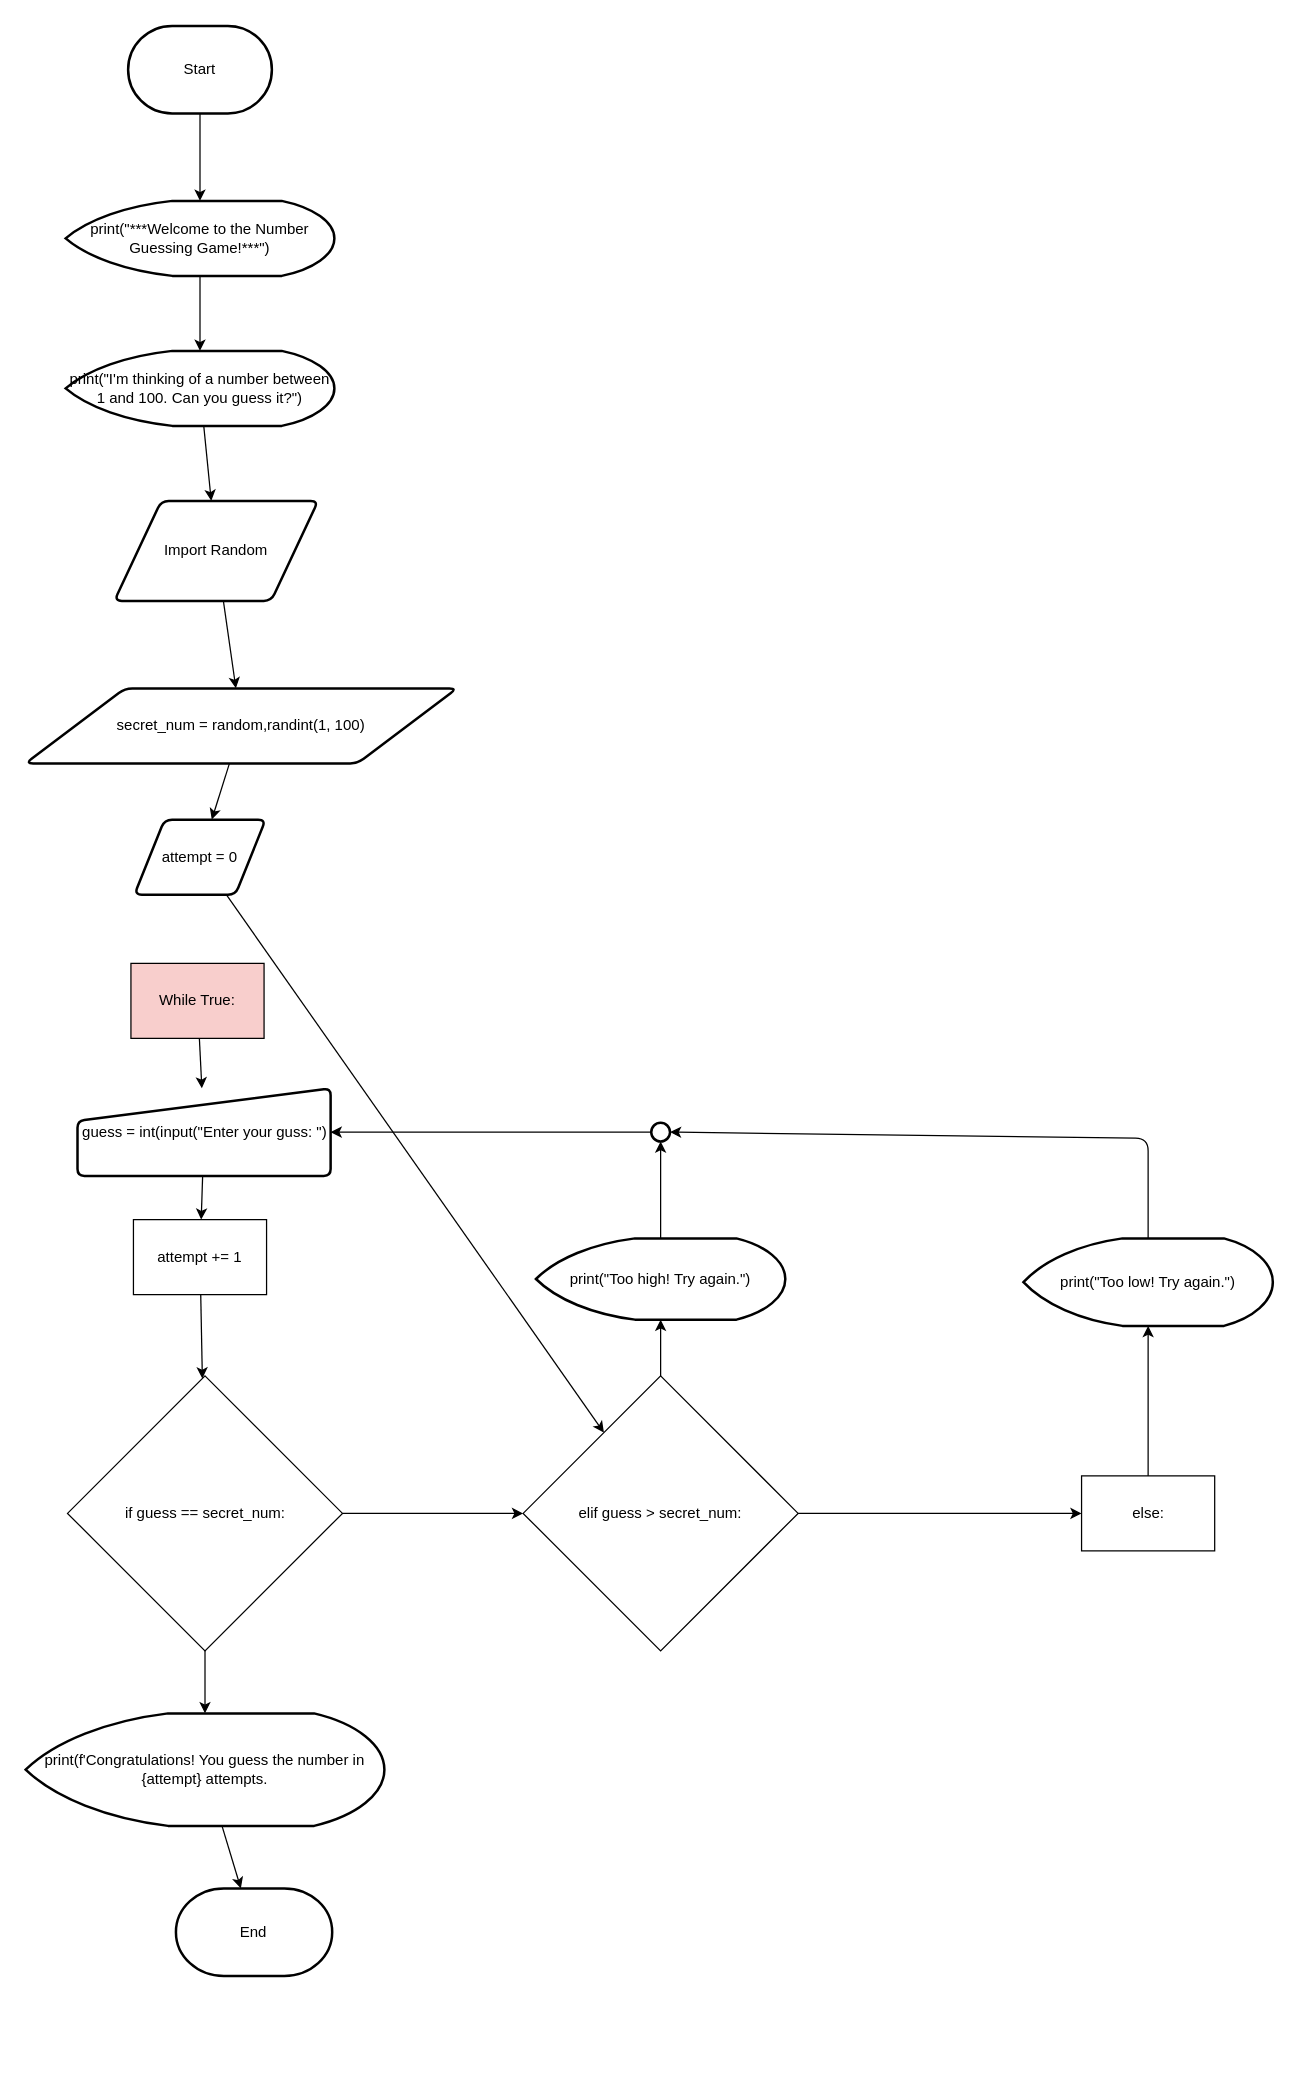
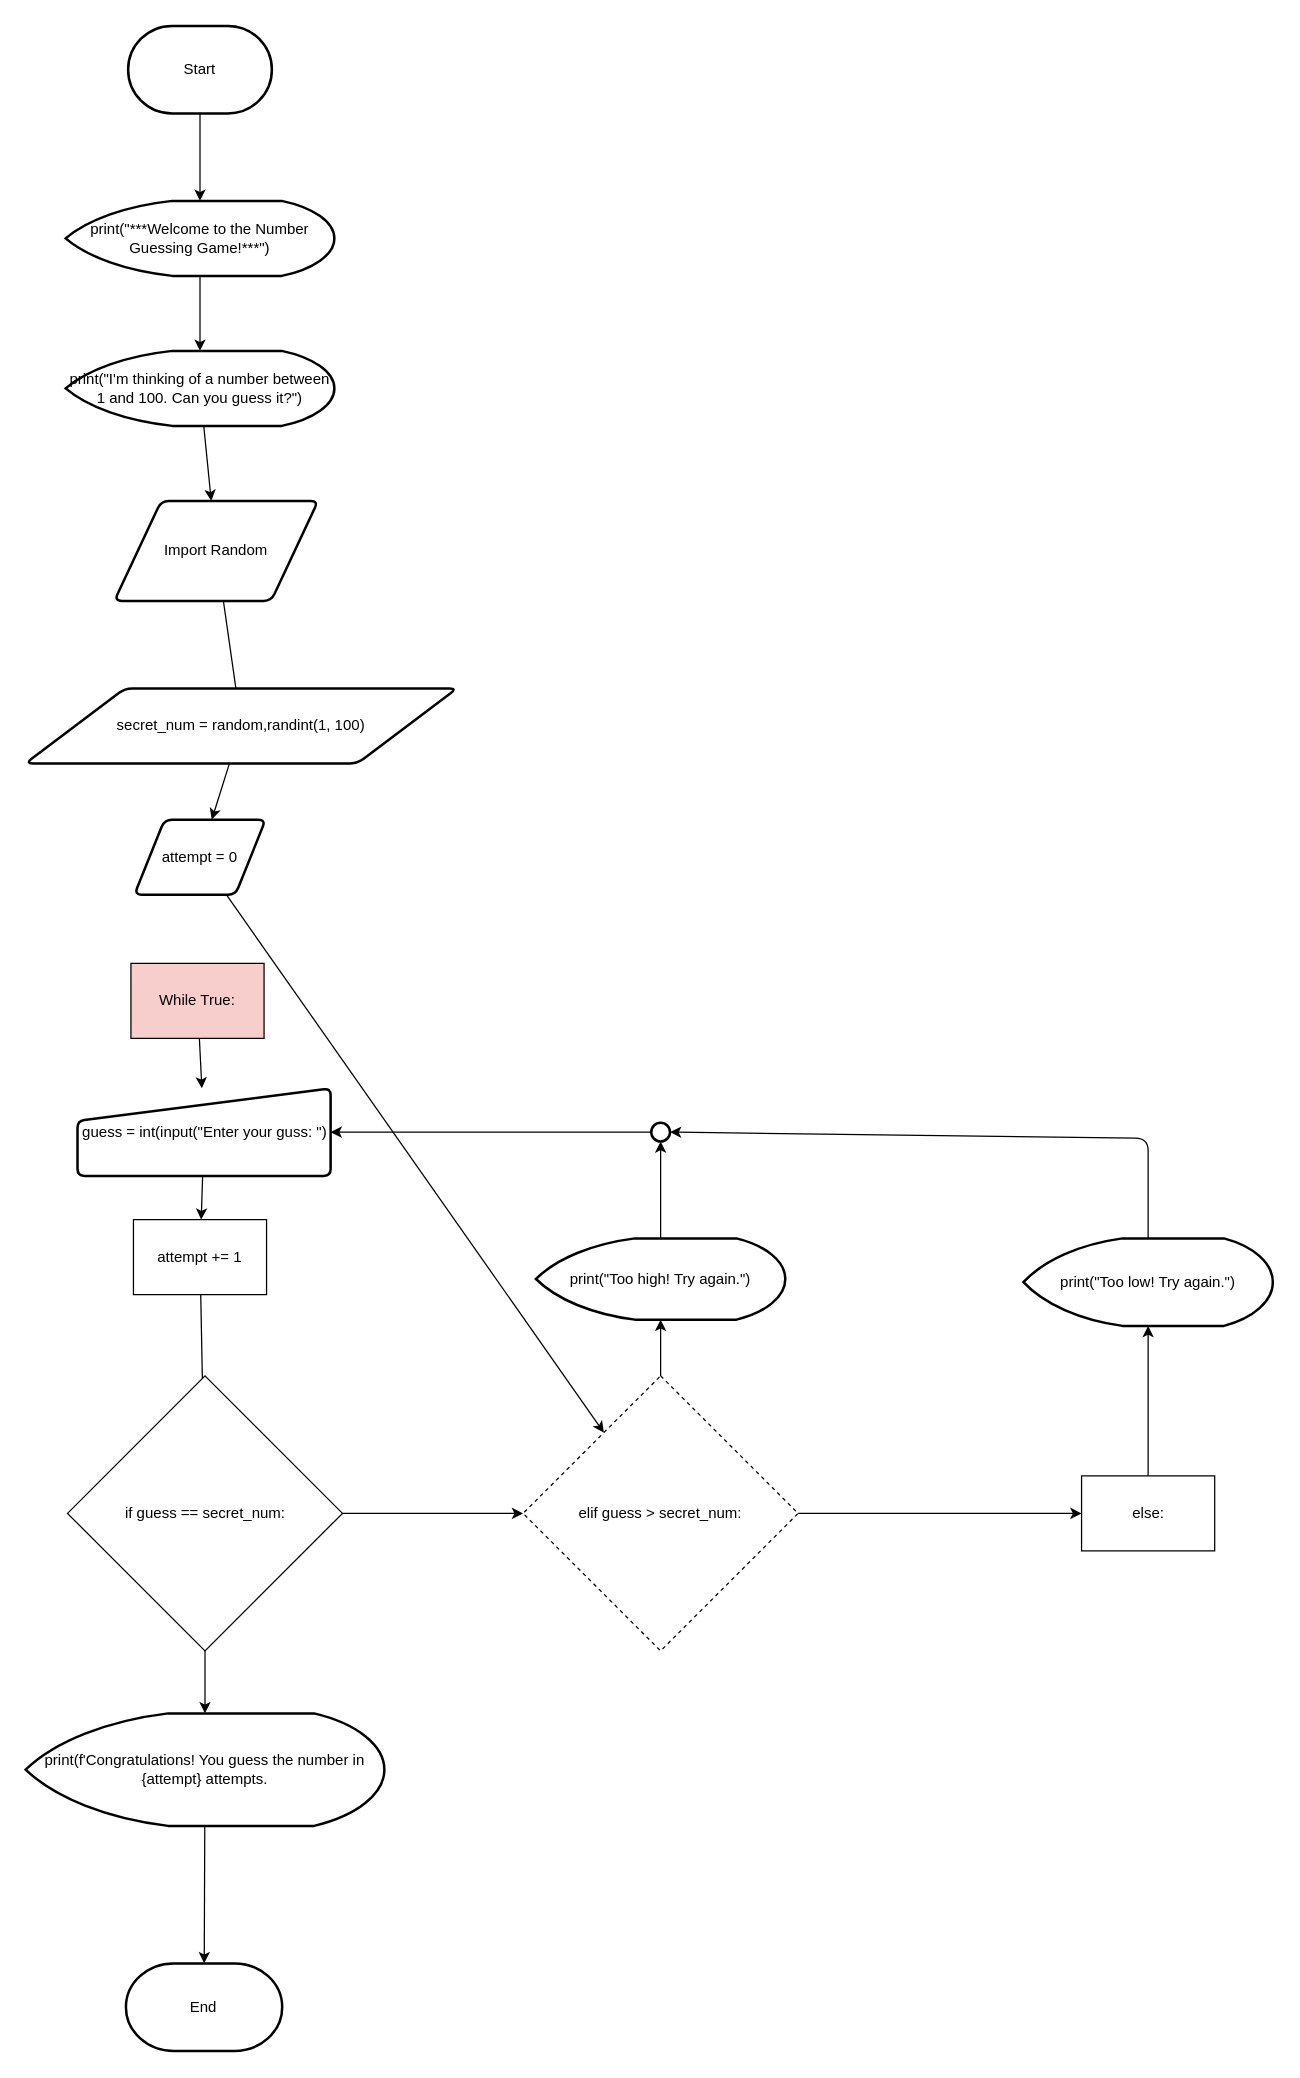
  <mxCell id="0" />
  <mxCell id="1" parent="0" />
  <mxCell id="2" value="" style="edgeStyle=none;html=1;" edge="1" parent="1" source="3" target="6"><mxGeometry relative="1" as="geometry" /></mxCell>
  <mxCell id="3" value="Start" style="strokeWidth=2;html=1;shape=mxgraph.flowchart.terminator;whiteSpace=wrap;" vertex="1" parent="1"><mxGeometry x="102" y="20" width="115" height="70" as="geometry" /></mxCell>
- <mxCell id="4" value="End" style="strokeWidth=2;html=1;shape=mxgraph.flowchart.terminator;whiteSpace=wrap;" vertex="1" parent="1"><mxGeometry x="140.25" y="1510" width="125" height="70" as="geometry" /></mxCell>
+ <mxCell id="4" value="End" style="strokeWidth=2;html=1;shape=mxgraph.flowchart.terminator;whiteSpace=wrap;" vertex="1" parent="1"><mxGeometry x="100.25" y="1570" width="125" height="70" as="geometry" /></mxCell>
  <mxCell id="5" value="" style="edgeStyle=none;html=1;" edge="1" parent="1" source="6" target="12"><mxGeometry relative="1" as="geometry" /></mxCell>
  <mxCell id="6" value="print(&quot;***Welcome to the Number Guessing Game!***&quot;)" style="strokeWidth=2;html=1;shape=mxgraph.flowchart.display;whiteSpace=wrap;" vertex="1" parent="1"><mxGeometry x="52" y="160" width="215" height="60" as="geometry" /></mxCell>
- <mxCell id="7" value="" style="edgeStyle=none;html=1;" edge="1" parent="1" source="8" target="10"><mxGeometry relative="1" as="geometry" /></mxCell>
+ <mxCell id="7" value="" style="edgeStyle=none;html=1;endArrow=none;" edge="1" parent="1" source="8" target="10"><mxGeometry relative="1" as="geometry" /></mxCell>
  <mxCell id="8" value="Import Random" style="shape=parallelogram;html=1;strokeWidth=2;perimeter=parallelogramPerimeter;whiteSpace=wrap;rounded=1;arcSize=12;size=0.23;" vertex="1" parent="1"><mxGeometry x="91" y="400" width="163" height="80" as="geometry" /></mxCell>
  <mxCell id="9" value="" style="edgeStyle=none;html=1;" edge="1" parent="1" source="10" target="14"><mxGeometry relative="1" as="geometry" /></mxCell>
  <mxCell id="10" value="secret_num = random,randint(1, 100)" style="shape=parallelogram;html=1;strokeWidth=2;perimeter=parallelogramPerimeter;whiteSpace=wrap;rounded=1;arcSize=12;size=0.23;" vertex="1" parent="1"><mxGeometry x="20" y="550" width="345" height="60" as="geometry" /></mxCell>
  <mxCell id="11" value="" style="edgeStyle=none;html=1;" edge="1" parent="1" source="12" target="8"><mxGeometry relative="1" as="geometry" /></mxCell>
  <mxCell id="12" value="print(&quot;I'm thinking of a number between 1 and 100. Can you guess it?&quot;)" style="strokeWidth=2;html=1;shape=mxgraph.flowchart.display;whiteSpace=wrap;" vertex="1" parent="1"><mxGeometry x="52" y="280" width="215" height="60" as="geometry" /></mxCell>
  <mxCell id="13" value="" style="edgeStyle=none;html=1;" edge="1" parent="1" source="14" target="26"><mxGeometry relative="1" as="geometry" /></mxCell>
  <mxCell id="14" value="attempt = 0" style="shape=parallelogram;html=1;strokeWidth=2;perimeter=parallelogramPerimeter;whiteSpace=wrap;rounded=1;arcSize=12;size=0.23;" vertex="1" parent="1"><mxGeometry x="107" y="655" width="105" height="60" as="geometry" /></mxCell>
  <mxCell id="15" value="" style="edgeStyle=none;html=1;" edge="1" parent="1" source="16" target="21"><mxGeometry relative="1" as="geometry" /></mxCell>
  <mxCell id="16" value="While True:" style="rounded=0;whiteSpace=wrap;html=1;fillColor=#f8cecc;" vertex="1" parent="1"><mxGeometry x="104.25" y="770" width="106.5" height="60" as="geometry" /></mxCell>
  <mxCell id="17" style="edgeStyle=none;html=1;entryX=0;entryY=0.5;entryDx=0;entryDy=0;" edge="1" parent="1" source="19" target="26"><mxGeometry relative="1" as="geometry" /></mxCell>
  <mxCell id="18" style="edgeStyle=none;html=1;entryX=0.5;entryY=0;entryDx=0;entryDy=0;entryPerimeter=0;" edge="1" parent="1" source="19" target="23"><mxGeometry relative="1" as="geometry" /></mxCell>
  <mxCell id="19" value="if guess == secret_num:" style="rhombus;whiteSpace=wrap;html=1;" vertex="1" parent="1"><mxGeometry x="53.5" y="1100" width="220" height="220" as="geometry" /></mxCell>
  <mxCell id="20" value="" style="edgeStyle=none;html=1;" edge="1" parent="1" source="21" target="34"><mxGeometry relative="1" as="geometry" /></mxCell>
  <mxCell id="21" value="guess = int(input(&quot;Enter your guss: &quot;)" style="html=1;strokeWidth=2;shape=manualInput;whiteSpace=wrap;rounded=1;size=26;arcSize=11;" vertex="1" parent="1"><mxGeometry x="61.5" y="870" width="202.5" height="70" as="geometry" /></mxCell>
  <mxCell id="22" value="" style="edgeStyle=none;html=1;" edge="1" parent="1" source="23" target="4"><mxGeometry relative="1" as="geometry" /></mxCell>
  <mxCell id="23" value="print(f'Congratulations! You guess the number in {attempt} attempts." style="strokeWidth=2;html=1;shape=mxgraph.flowchart.display;whiteSpace=wrap;" vertex="1" parent="1"><mxGeometry x="20" y="1370" width="287" height="90" as="geometry" /></mxCell>
  <mxCell id="24" style="edgeStyle=none;html=1;exitX=1;exitY=0.5;exitDx=0;exitDy=0;entryX=0;entryY=0.5;entryDx=0;entryDy=0;" edge="1" parent="1" source="26" target="32"><mxGeometry relative="1" as="geometry" /></mxCell>
  <mxCell id="25" value="" style="edgeStyle=none;html=1;" edge="1" parent="1" source="26" target="28"><mxGeometry relative="1" as="geometry" /></mxCell>
- <mxCell id="26" value="elif guess &amp;gt; secret_num:" style="rhombus;whiteSpace=wrap;html=1;" vertex="1" parent="1"><mxGeometry x="418" y="1100" width="220" height="220" as="geometry" /></mxCell>
+ <mxCell id="26" value="elif guess &amp;gt; secret_num:" style="rhombus;whiteSpace=wrap;html=1;dashed=1;" vertex="1" parent="1"><mxGeometry x="418" y="1100" width="220" height="220" as="geometry" /></mxCell>
  <mxCell id="27" value="" style="edgeStyle=none;html=1;" edge="1" parent="1" source="28" target="36"><mxGeometry relative="1" as="geometry" /></mxCell>
  <mxCell id="28" value="print(&quot;Too high! Try again.&quot;)" style="strokeWidth=2;html=1;shape=mxgraph.flowchart.display;whiteSpace=wrap;" vertex="1" parent="1"><mxGeometry x="428.25" y="990" width="199.5" height="65" as="geometry" /></mxCell>
  <mxCell id="29" style="edgeStyle=none;html=1;exitX=0.5;exitY=0;exitDx=0;exitDy=0;exitPerimeter=0;entryX=1;entryY=0.5;entryDx=0;entryDy=0;entryPerimeter=0;" edge="1" parent="1" source="30" target="36"><mxGeometry relative="1" as="geometry"><Array as="points"><mxPoint x="918" y="910" /></Array></mxGeometry></mxCell>
  <mxCell id="30" value="print(&quot;Too low! Try again.&quot;)" style="strokeWidth=2;html=1;shape=mxgraph.flowchart.display;whiteSpace=wrap;" vertex="1" parent="1"><mxGeometry x="818.25" y="990" width="199.5" height="70" as="geometry" /></mxCell>
  <mxCell id="31" style="edgeStyle=none;html=1;exitX=0.5;exitY=0;exitDx=0;exitDy=0;" edge="1" parent="1" source="32" target="30"><mxGeometry relative="1" as="geometry" /></mxCell>
  <mxCell id="32" value="else:" style="rounded=0;whiteSpace=wrap;html=1;" vertex="1" parent="1"><mxGeometry x="864.75" y="1180" width="106.5" height="60" as="geometry" /></mxCell>
- <mxCell id="33" value="" style="edgeStyle=none;html=1;" edge="1" parent="1" source="34" target="19"><mxGeometry relative="1" as="geometry" /></mxCell>
+ <mxCell id="33" value="" style="edgeStyle=none;html=1;endArrow=none;" edge="1" parent="1" source="34" target="19"><mxGeometry relative="1" as="geometry" /></mxCell>
  <mxCell id="34" value="attempt += 1" style="rounded=0;whiteSpace=wrap;html=1;" vertex="1" parent="1"><mxGeometry x="106.25" y="975" width="106.5" height="60" as="geometry" /></mxCell>
  <mxCell id="35" style="edgeStyle=none;html=1;exitX=0;exitY=0.5;exitDx=0;exitDy=0;exitPerimeter=0;entryX=1;entryY=0.5;entryDx=0;entryDy=0;" edge="1" parent="1" source="36" target="21"><mxGeometry relative="1" as="geometry" /></mxCell>
  <mxCell id="36" value="" style="strokeWidth=2;html=1;shape=mxgraph.flowchart.start_2;whiteSpace=wrap;" vertex="1" parent="1"><mxGeometry x="520.5" y="897.5" width="15" height="15" as="geometry" /></mxCell>
